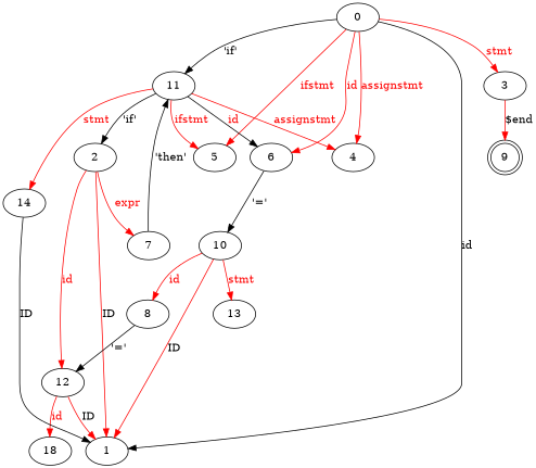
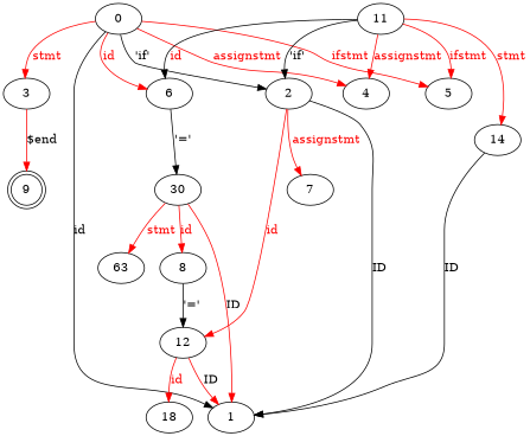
  digraph {
    edge [color=red fontcolor=red]
    0
    2
    1
    3
    4
    5
    6
    7
    12
    9 [shape=doublecircle]
-   10
+   10 [label=30]
    11
    8
-   13
+   13 [label=63]
    14
    n16 [label=18]
-   0 -> 11 [label="'if'" color="" fontcolor=""]
+   0 -> 2 [label="'if'" color="" fontcolor=""]
    0 -> 1 [label=id color="" fontcolor=""]
    0 -> 3 [label=stmt]
    0 -> 4 [label=assignstmt]
    0 -> 5 [label=ifstmt]
    0 -> 6 [label=id]
-   2 -> 1 [label=ID fontcolor=""]
-   2 -> 7 [label=expr]
+   2 -> 1 [label=ID color="" fontcolor=""]
+   2 -> 7 [label=assignstmt]
    2 -> 12 [label=id]
    3 -> 9 [label="$end" fontcolor=""]
    6 -> 10 [label="'='" color="" fontcolor=""]
-   7 -> 11 [label="'then'" color="" fontcolor=""]
    12 -> 1 [label=ID fontcolor=""]
    12 -> n16 [label=id]
    10 -> 1 [label=ID fontcolor=""]
    10 -> 8 [label=id]
    10 -> 13 [label=stmt]
    11 -> 2 [label="'if'" color="" fontcolor=""]
    11 -> 4 [label=assignstmt]
    11 -> 5 [label=ifstmt]
    11 -> 6 [color=black label=id]
    11 -> 14 [label=stmt]
    8 -> 12 [label="'='" color="" fontcolor=""]
    14 -> 1 [label=ID color="" fontcolor=""]
  }
